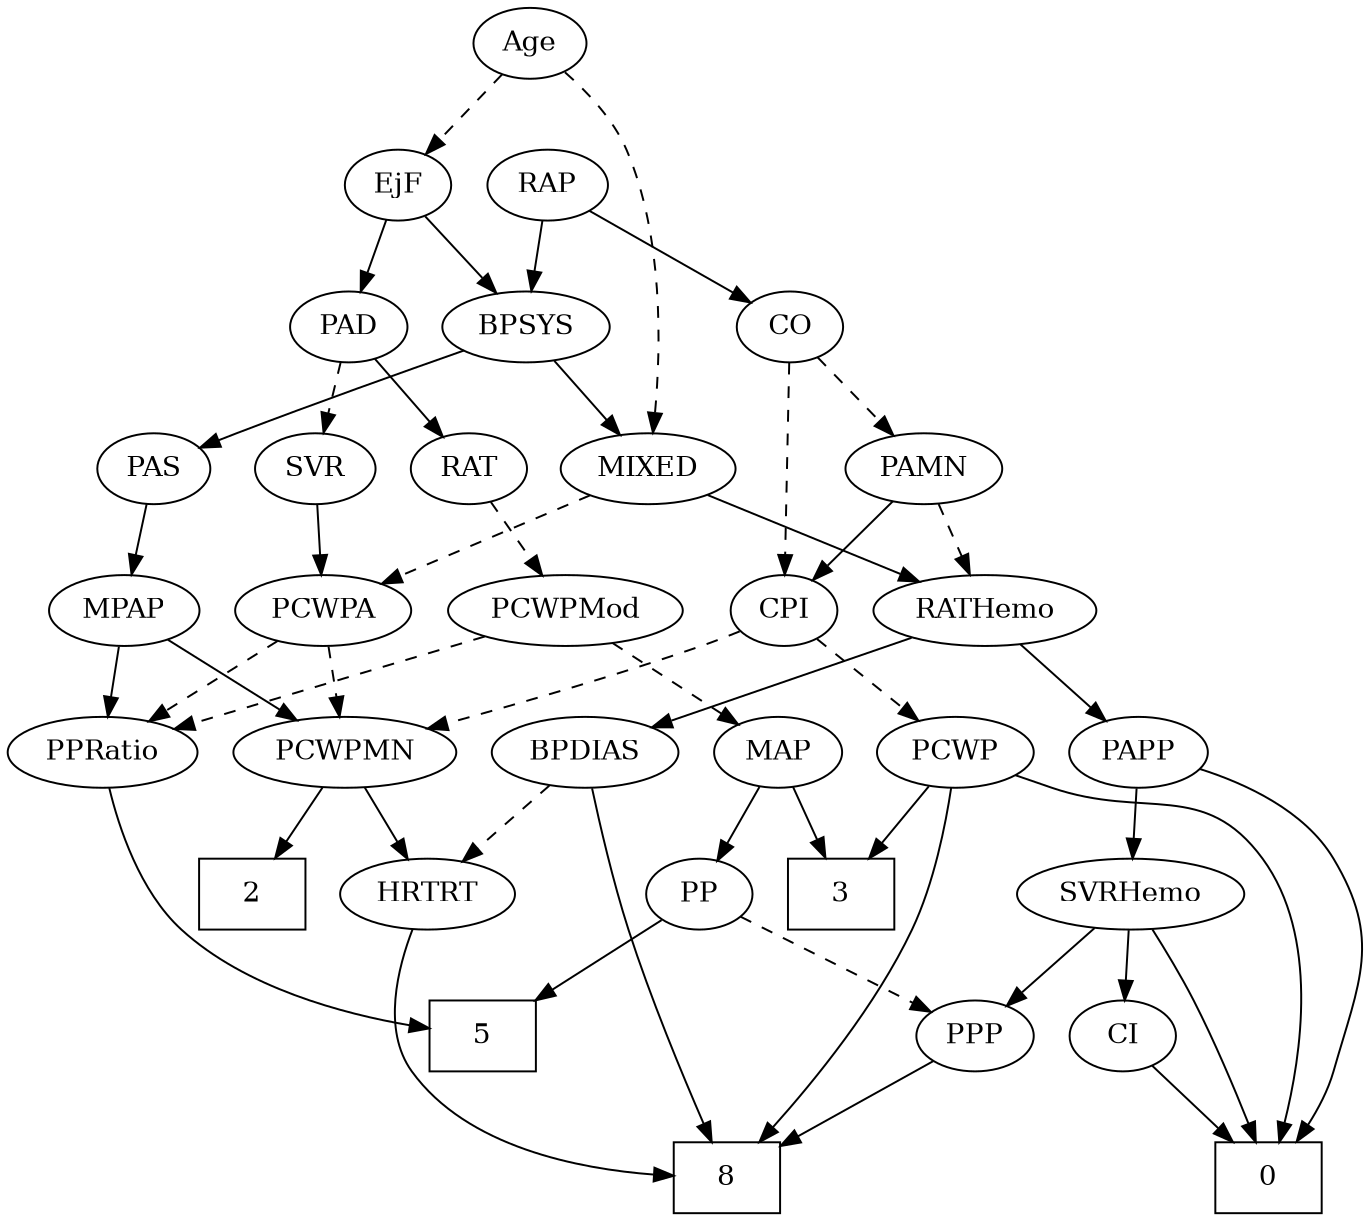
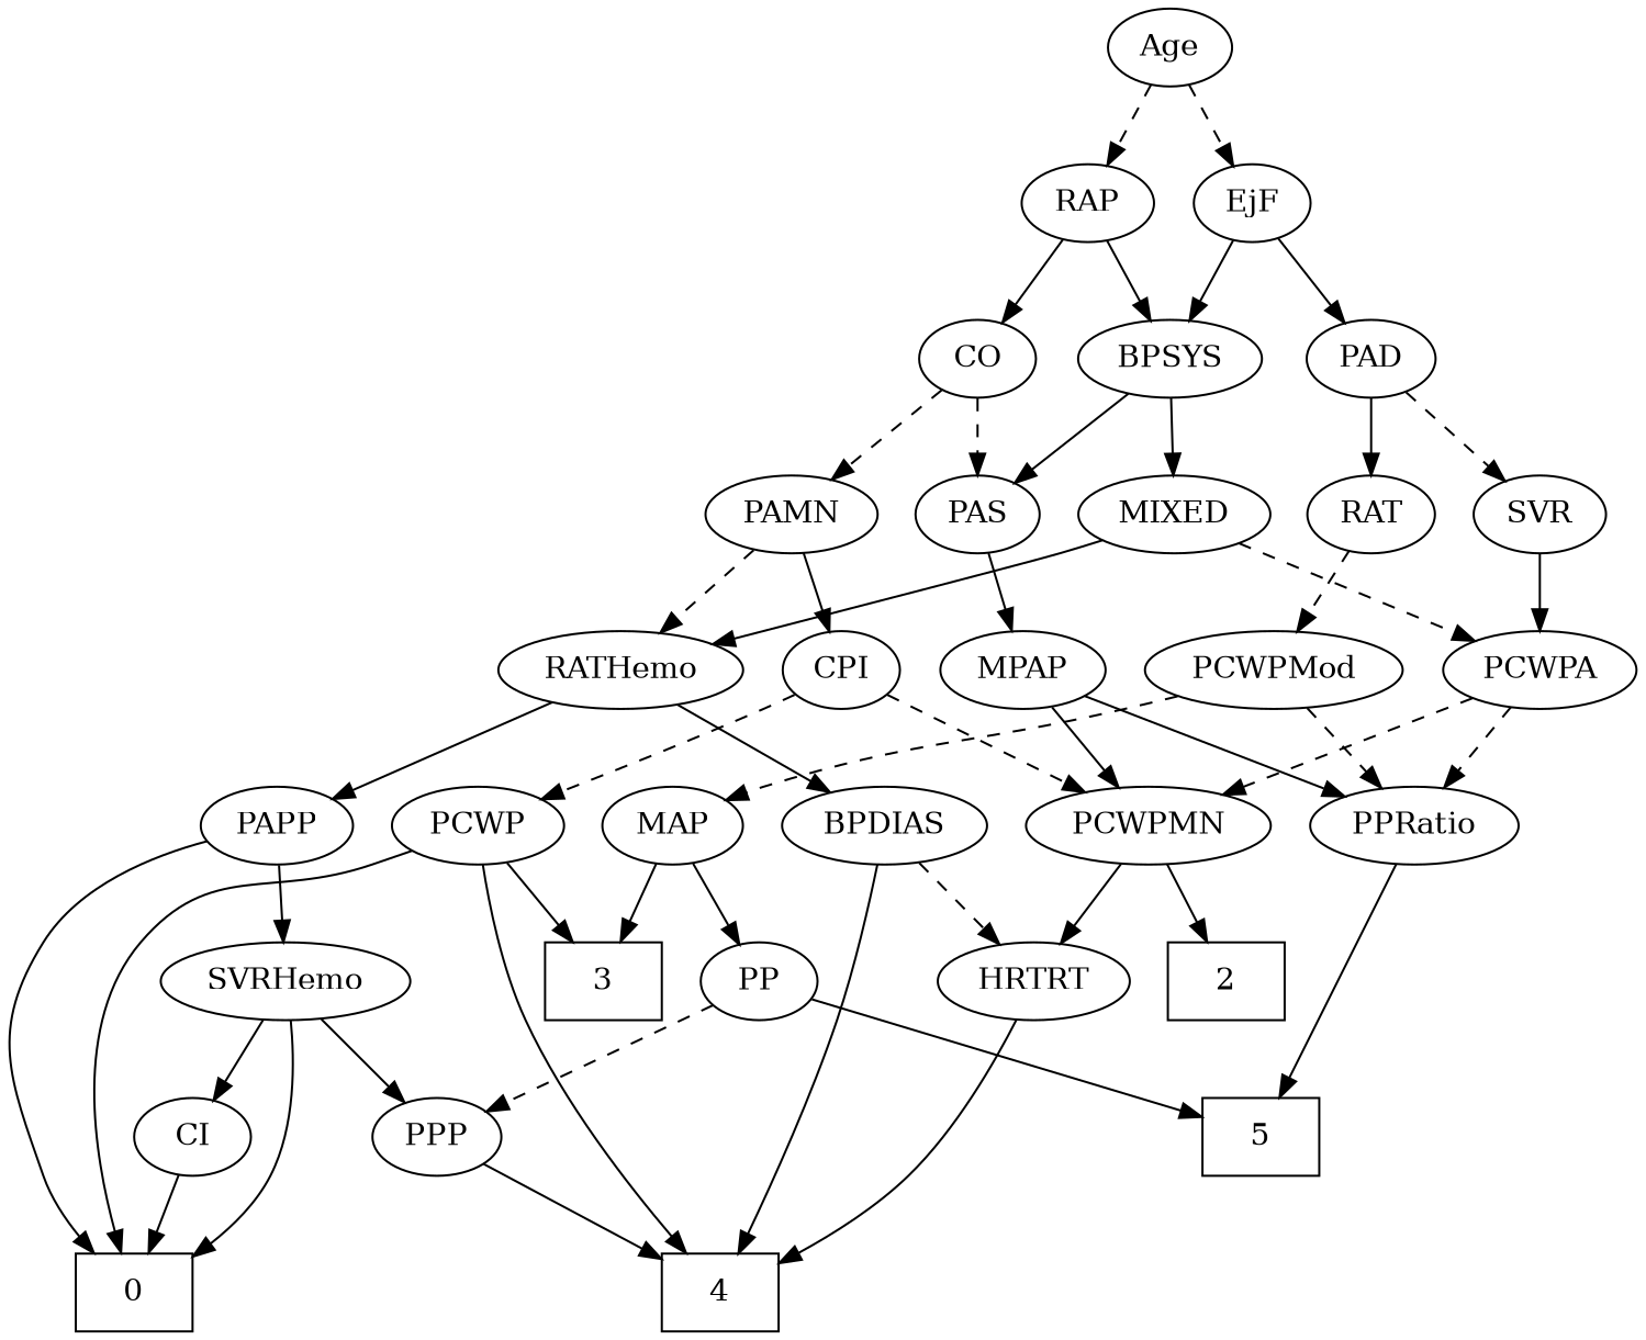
  strict digraph {
    edge [style=solid]
    n1 [height=0.5 label=0 shape=box width=0.75]
    2 [height=0.5 shape=box width=0.75]
    3 [height=0.5 shape=box width=0.75]
-   4 [height=0.5 shape=box width=0.75 label=8]
+   4 [height=0.5 shape=box width=0.75]
    5 [height=0.5 shape=box width=0.75]
    Age [height=0.5 width=0.75]
    EjF [height=0.5 width=0.75]
    RAP [height=0.5 width=0.77632]
    BPSYS [height=0.5 width=1.0471]
    PAD [height=0.5 width=0.79437]
    CO [height=0.5 width=0.75]
    MIXED [height=0.5 width=1.1193]
    PAS [height=0.5 width=0.75]
    RAT [height=0.5 width=0.75827]
    SVR [height=0.5 width=0.77632]
    PAMN [height=0.5 width=1.011]
    RATHemo [height=0.5 width=1.3721]
    PCWPA [height=0.5 width=1.1555]
    MPAP [height=0.5 width=0.97491]
    PCWPMod [height=0.5 width=1.4443]
    CPI [height=0.5 width=0.75]
    BPDIAS [height=0.5 width=1.1735]
    PAPP [height=0.5 width=0.88464]
    PCWPMN [height=0.5 width=1.3902]
    PPRatio [height=0.5 width=1.1013]
    HRTRT [height=0.5 width=1.1013]
    SVRHemo [height=0.5 width=1.3902]
    MAP [height=0.5 width=0.84854]
    PCWP [height=0.5 width=0.97491]
    CI [height=0.5 width=0.75]
    PPP [height=0.5 width=0.75]
    PP [height=0.5 width=0.75]
    Age -> EjF [style=dashed]
-   Age -> MIXED [style=dashed]
+   Age -> RAP [style=dashed]
    EjF -> BPSYS
    EjF -> PAD
    RAP -> BPSYS
    RAP -> CO
    BPSYS -> MIXED
    BPSYS -> PAS
    PAD -> RAT
    PAD -> SVR [style=dashed]
-   CO -> CPI [style=dashed]
+   CO -> PAS [style=dashed]
    CO -> PAMN [style=dashed]
    MIXED -> RATHemo
    MIXED -> PCWPA [style=dashed]
    PAS -> MPAP
    RAT -> PCWPMod [style=dashed]
    SVR -> PCWPA
    PAMN -> RATHemo [style=dashed]
    PAMN -> CPI
    RATHemo -> BPDIAS
    RATHemo -> PAPP
    PCWPA -> PCWPMN [style=dashed]
    PCWPA -> PPRatio [style=dashed]
    MPAP -> PCWPMN
    MPAP -> PPRatio
    PCWPMod -> PPRatio [style=dashed]
    PCWPMod -> MAP [style=dashed]
    CPI -> PCWPMN [style=dashed]
    CPI -> PCWP [style=dashed]
    BPDIAS -> 4
    BPDIAS -> HRTRT [style=dashed]
    PAPP -> n1
    PAPP -> SVRHemo
    PCWPMN -> 2
    PCWPMN -> HRTRT
    PPRatio -> 5
    HRTRT -> 4
    SVRHemo -> n1
    SVRHemo -> CI
    SVRHemo -> PPP
    MAP -> 3
    MAP -> PP
    PCWP -> n1
    PCWP -> 3
    PCWP -> 4
    CI -> n1
    PPP -> 4
    PP -> 5
    PP -> PPP [style=dashed]
  }
